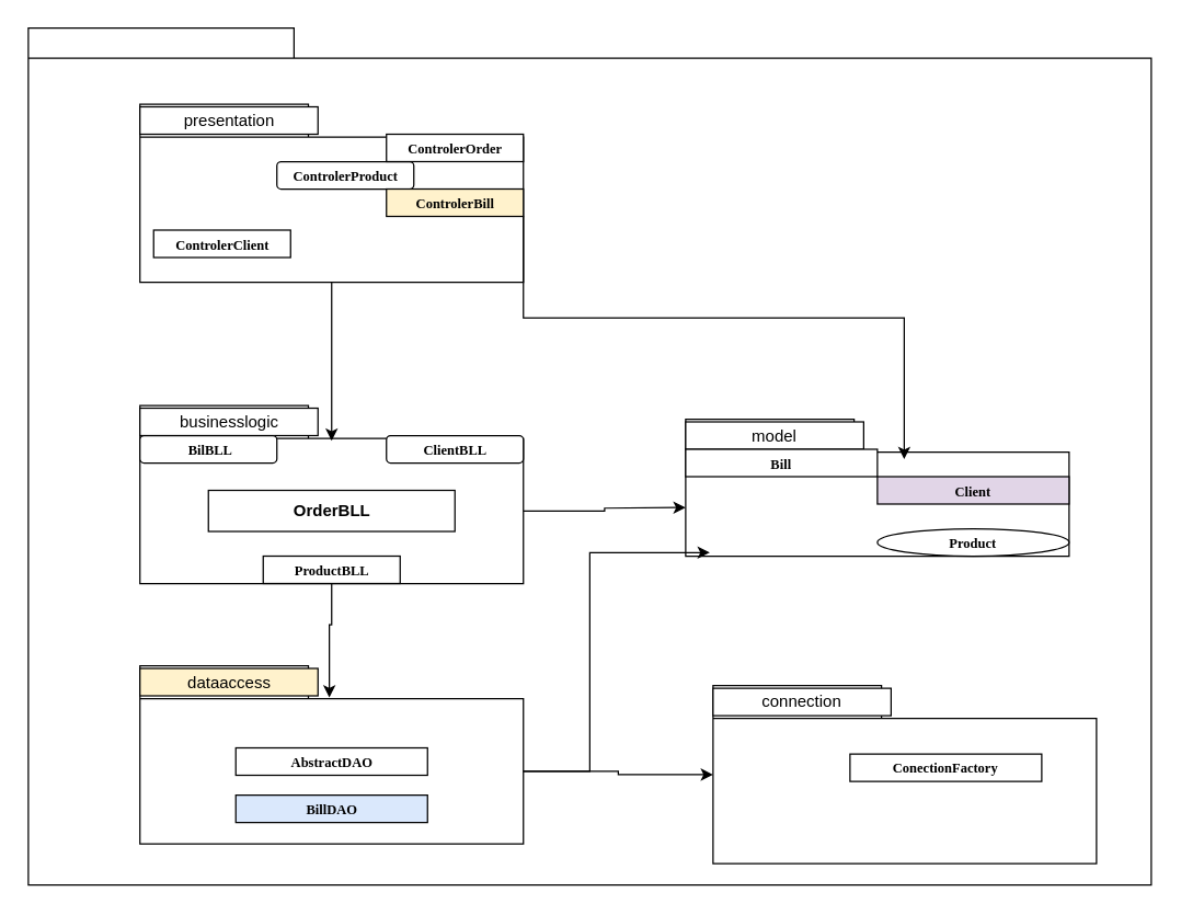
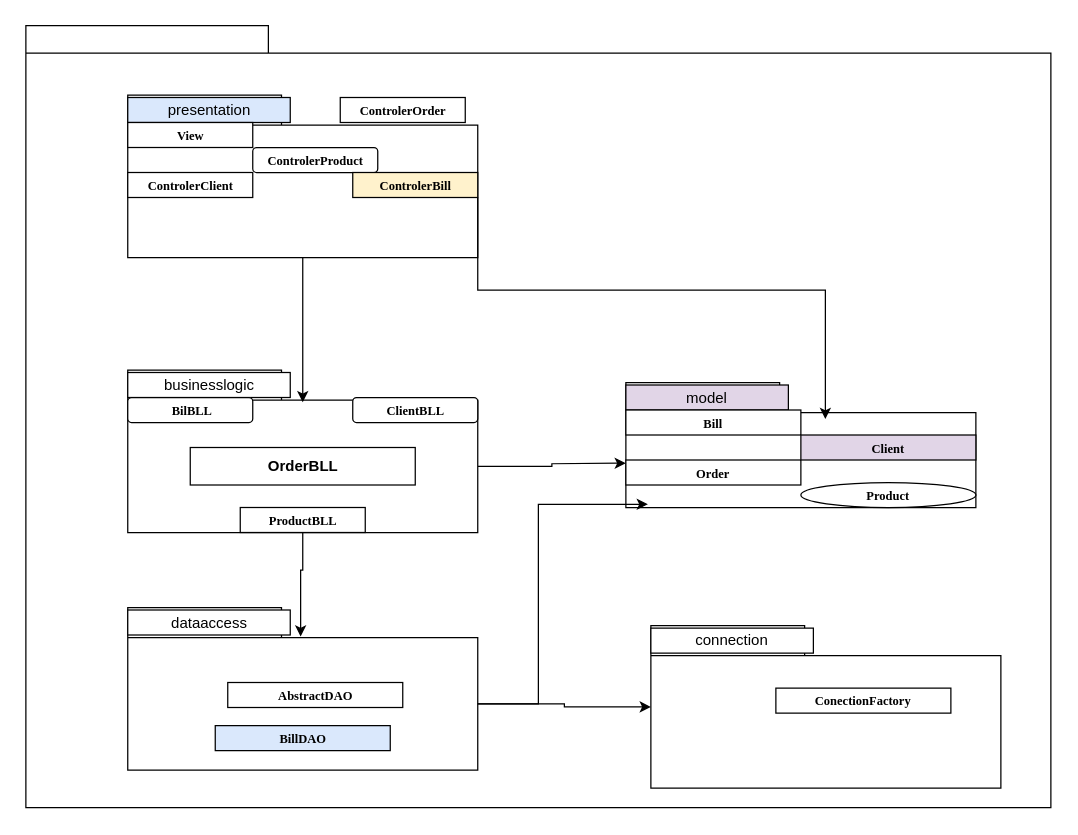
  <mxCell id="0" />
  <mxCell id="1" parent="0" />
  <mxCell id="2" value="" style="shape=folder;fontStyle=1;spacingTop=10;tabWidth=194;tabHeight=22;tabPosition=left;html=1;rounded=0;shadow=0;comic=0;labelBackgroundColor=none;strokeWidth=1;fillColor=none;fontFamily=Verdana;fontSize=10;align=center;" parent="1" vertex="1"><mxGeometry x="20" y="20" width="820" height="625.5" as="geometry" /></mxCell>
  <mxCell id="3" value="" style="group" parent="1" vertex="1" connectable="0"><mxGeometry x="101.5" y="75.5" width="280" height="130" as="geometry" /></mxCell>
  <mxCell id="4" value="" style="shape=folder;fontStyle=1;spacingTop=10;tabWidth=123;tabHeight=24;tabPosition=left;html=1;rounded=0;shadow=0;comic=0;labelBackgroundColor=none;strokeWidth=1;fontFamily=Verdana;fontSize=10;align=center;" parent="3" vertex="1"><mxGeometry width="280" height="130" as="geometry" /></mxCell>
  <mxCell id="5" value="" style="triangle;whiteSpace=wrap;html=1;rounded=0;shadow=0;comic=0;labelBackgroundColor=none;strokeWidth=1;fontFamily=Verdana;fontSize=10;align=center;rotation=-90;" parent="3" vertex="1"><mxGeometry x="96" y="2" width="15" height="20" as="geometry" /></mxCell>
- <mxCell id="6" value="presentation" style="rounded=0;whiteSpace=wrap;html=1;" parent="3" vertex="1"><mxGeometry y="2" width="130" height="20" as="geometry" /></mxCell>
+ <mxCell id="6" value="presentation" style="rounded=0;whiteSpace=wrap;html=1;fillColor=#dae8fc;" parent="3" vertex="1"><mxGeometry y="2" width="130" height="20" as="geometry" /></mxCell>
+ <mxCell id="7" value="&lt;span style=&quot;font-family: Verdana; font-size: 10px; font-weight: 700; text-wrap-mode: nowrap;&quot;&gt;View&lt;/span&gt;" style="rounded=0;whiteSpace=wrap;html=1;" parent="3" vertex="1"><mxGeometry y="22" width="100" height="20" as="geometry" /></mxCell>
  <mxCell id="8" value="&lt;span style=&quot;font-family: Verdana; font-size: 10px; font-weight: 700; text-wrap-mode: nowrap;&quot;&gt;ControlerProduct&lt;/span&gt;" style="whiteSpace=wrap;html=1;rounded=1;" parent="3" vertex="1"><mxGeometry x="100" y="42" width="100" height="20" as="geometry" /></mxCell>
- <mxCell id="9" value="&lt;span style=&quot;font-family: Verdana; font-size: 10px; font-weight: 700; text-wrap-mode: nowrap;&quot;&gt;ControlerOrder&lt;/span&gt;" style="rounded=0;whiteSpace=wrap;html=1;" parent="3" vertex="1"><mxGeometry x="180" y="22" width="100" height="20" as="geometry" /></mxCell>
- <mxCell id="10" value="&lt;span style=&quot;font-family: Verdana; font-size: 10px; font-weight: 700; text-wrap-mode: nowrap;&quot;&gt;ControlerClient&lt;/span&gt;" style="rounded=0;whiteSpace=wrap;html=1;" parent="3" vertex="1"><mxGeometry x="10" y="92" width="100" height="20" as="geometry" /></mxCell>
+ <mxCell id="9" value="&lt;span style=&quot;font-family: Verdana; font-size: 10px; font-weight: 700; text-wrap-mode: nowrap;&quot;&gt;ControlerOrder&lt;/span&gt;" style="rounded=0;whiteSpace=wrap;html=1;" parent="3" vertex="1"><mxGeometry x="170" y="2" width="100" height="20" as="geometry" /></mxCell>
+ <mxCell id="10" value="&lt;span style=&quot;font-family: Verdana; font-size: 10px; font-weight: 700; text-wrap-mode: nowrap;&quot;&gt;ControlerClient&lt;/span&gt;" style="rounded=0;whiteSpace=wrap;html=1;" parent="3" vertex="1"><mxGeometry y="62" width="100" height="20" as="geometry" /></mxCell>
  <mxCell id="11" value="&lt;span style=&quot;font-family: Verdana; font-size: 10px; font-weight: 700; text-wrap-mode: nowrap;&quot;&gt;ControlerBill&lt;/span&gt;" style="rounded=0;whiteSpace=wrap;html=1;fillColor=#fff2cc;" parent="3" vertex="1"><mxGeometry x="180" y="62" width="100" height="20" as="geometry" /></mxCell>
  <mxCell id="12" value="" style="group" parent="1" vertex="1" connectable="0"><mxGeometry x="101.5" y="295.5" width="280" height="130" as="geometry" /></mxCell>
  <mxCell id="13" style="edgeStyle=orthogonalEdgeStyle;rounded=0;orthogonalLoop=1;jettySize=auto;html=1;exitX=0;exitY=0;exitDx=280;exitDy=77;exitPerimeter=0;" parent="12" source="14" edge="1"><mxGeometry relative="1" as="geometry"><mxPoint x="398.5" y="74.5" as="targetPoint" /></mxGeometry></mxCell>
  <mxCell id="14" value="" style="shape=folder;fontStyle=1;spacingTop=10;tabWidth=123;tabHeight=24;tabPosition=left;html=1;rounded=0;shadow=0;comic=0;labelBackgroundColor=none;strokeWidth=1;fontFamily=Verdana;fontSize=10;align=center;" parent="12" vertex="1"><mxGeometry width="280" height="130" as="geometry" /></mxCell>
  <mxCell id="15" value="" style="triangle;whiteSpace=wrap;html=1;rounded=0;shadow=0;comic=0;labelBackgroundColor=none;strokeWidth=1;fontFamily=Verdana;fontSize=10;align=center;rotation=-90;" parent="12" vertex="1"><mxGeometry x="96" y="2" width="15" height="20" as="geometry" /></mxCell>
  <mxCell id="16" value="businesslogic" style="rounded=0;whiteSpace=wrap;html=1;" parent="12" vertex="1"><mxGeometry y="2" width="130" height="20" as="geometry" /></mxCell>
  <mxCell id="17" value="&lt;font face=&quot;Verdana&quot;&gt;&lt;span style=&quot;font-size: 10px; text-wrap-mode: nowrap;&quot;&gt;&lt;b&gt;&amp;nbsp;BilBLL&lt;/b&gt;&lt;/span&gt;&lt;/font&gt;" style="whiteSpace=wrap;html=1;rounded=1;" parent="12" vertex="1"><mxGeometry y="22" width="100" height="20" as="geometry" /></mxCell>
  <mxCell id="18" value="&lt;span style=&quot;font-family: Verdana; font-size: 10px; font-weight: 700; text-wrap-mode: nowrap;&quot;&gt;ClientBLL&lt;/span&gt;" style="whiteSpace=wrap;html=1;rounded=1;" parent="12" vertex="1"><mxGeometry x="180" y="22" width="100" height="20" as="geometry" /></mxCell>
  <mxCell id="19" value="&lt;b&gt;OrderBLL&lt;/b&gt;" style="rounded=0;whiteSpace=wrap;html=1;" parent="12" vertex="1"><mxGeometry x="50" y="62" width="180" height="30" as="geometry" /></mxCell>
  <mxCell id="20" value="&lt;span style=&quot;font-family: Verdana; font-size: 10px; font-weight: 700; text-wrap-mode: nowrap;&quot;&gt;ProductBLL&lt;/span&gt;" style="rounded=0;whiteSpace=wrap;html=1;" parent="12" vertex="1"><mxGeometry x="90" y="110" width="100" height="20" as="geometry" /></mxCell>
  <mxCell id="21" value="" style="group" parent="1" vertex="1" connectable="0"><mxGeometry x="101.5" y="485.5" width="280" height="130" as="geometry" /></mxCell>
  <mxCell id="22" value="" style="shape=folder;fontStyle=1;spacingTop=10;tabWidth=123;tabHeight=24;tabPosition=left;html=1;rounded=0;shadow=0;comic=0;labelBackgroundColor=none;strokeWidth=1;fontFamily=Verdana;fontSize=10;align=center;" parent="21" vertex="1"><mxGeometry width="280" height="130" as="geometry" /></mxCell>
  <mxCell id="23" value="" style="triangle;whiteSpace=wrap;html=1;rounded=0;shadow=0;comic=0;labelBackgroundColor=none;strokeWidth=1;fontFamily=Verdana;fontSize=10;align=center;rotation=-90;" parent="21" vertex="1"><mxGeometry x="96" y="2" width="15" height="20" as="geometry" /></mxCell>
- <mxCell id="24" value="dataaccess" style="rounded=0;whiteSpace=wrap;html=1;fillColor=#fff2cc;" parent="21" vertex="1"><mxGeometry y="2" width="130" height="20" as="geometry" /></mxCell>
- <mxCell id="25" value="&lt;font face=&quot;Verdana&quot;&gt;&lt;span style=&quot;font-size: 10px; text-wrap-mode: nowrap;&quot;&gt;&lt;b&gt;AbstractDAO&lt;/b&gt;&lt;/span&gt;&lt;/font&gt;" style="rounded=0;whiteSpace=wrap;html=1;" parent="21" vertex="1"><mxGeometry x="70" y="60" width="140" height="20" as="geometry" /></mxCell>
+ <mxCell id="24" value="dataaccess" style="rounded=0;whiteSpace=wrap;html=1;" parent="21" vertex="1"><mxGeometry y="2" width="130" height="20" as="geometry" /></mxCell>
+ <mxCell id="25" value="&lt;font face=&quot;Verdana&quot;&gt;&lt;span style=&quot;font-size: 10px; text-wrap-mode: nowrap;&quot;&gt;&lt;b&gt;AbstractDAO&lt;/b&gt;&lt;/span&gt;&lt;/font&gt;" style="rounded=0;whiteSpace=wrap;html=1;" parent="21" vertex="1"><mxGeometry x="80" y="60" width="140" height="20" as="geometry" /></mxCell>
  <mxCell id="26" value="&lt;font face=&quot;Verdana&quot;&gt;&lt;span style=&quot;font-size: 10px; text-wrap-mode: nowrap;&quot;&gt;&lt;b&gt;BillDAO&lt;/b&gt;&lt;/span&gt;&lt;/font&gt;" style="rounded=0;whiteSpace=wrap;html=1;fillColor=#dae8fc;" parent="21" vertex="1"><mxGeometry x="70" y="94.5" width="140" height="20" as="geometry" /></mxCell>
  <mxCell id="27" value="" style="group" parent="1" vertex="1" connectable="0"><mxGeometry x="500" y="305.5" width="280" height="130" as="geometry" /></mxCell>
  <mxCell id="28" value="" style="shape=folder;fontStyle=1;spacingTop=10;tabWidth=123;tabHeight=24;tabPosition=left;html=1;rounded=0;shadow=0;comic=0;labelBackgroundColor=none;strokeWidth=1;fontFamily=Verdana;fontSize=10;align=center;" parent="27" vertex="1"><mxGeometry width="280" height="100" as="geometry" /></mxCell>
  <mxCell id="29" value="" style="triangle;whiteSpace=wrap;html=1;rounded=0;shadow=0;comic=0;labelBackgroundColor=none;strokeWidth=1;fontFamily=Verdana;fontSize=10;align=center;rotation=-90;" parent="27" vertex="1"><mxGeometry x="96" y="2" width="15" height="20" as="geometry" /></mxCell>
- <mxCell id="30" value="model" style="rounded=0;whiteSpace=wrap;html=1;" parent="27" vertex="1"><mxGeometry y="2" width="130" height="20" as="geometry" /></mxCell>
+ <mxCell id="30" value="model" style="rounded=0;whiteSpace=wrap;html=1;fillColor=#e1d5e7;" parent="27" vertex="1"><mxGeometry y="2" width="130" height="20" as="geometry" /></mxCell>
  <mxCell id="31" value="&lt;font face=&quot;Verdana&quot;&gt;&lt;span style=&quot;font-size: 10px; text-wrap-mode: nowrap;&quot;&gt;&lt;b&gt;Bill&lt;/b&gt;&lt;/span&gt;&lt;/font&gt;" style="rounded=0;whiteSpace=wrap;html=1;" parent="27" vertex="1"><mxGeometry y="22" width="140" height="20" as="geometry" /></mxCell>
+ <mxCell id="32" value="&lt;font face=&quot;Verdana&quot;&gt;&lt;span style=&quot;font-size: 10px; text-wrap-mode: nowrap;&quot;&gt;&lt;b&gt;Order&lt;/b&gt;&lt;/span&gt;&lt;/font&gt;" style="rounded=0;whiteSpace=wrap;html=1;" parent="27" vertex="1"><mxGeometry y="62" width="140" height="20" as="geometry" /></mxCell>
  <mxCell id="33" value="&lt;font face=&quot;Verdana&quot;&gt;&lt;span style=&quot;font-size: 10px; text-wrap-mode: nowrap;&quot;&gt;&lt;b&gt;Client&lt;/b&gt;&lt;/span&gt;&lt;/font&gt;" style="rounded=0;whiteSpace=wrap;html=1;fillColor=#e1d5e7;" parent="27" vertex="1"><mxGeometry x="140" y="42" width="140" height="20" as="geometry" /></mxCell>
  <mxCell id="34" value="&lt;font face=&quot;Verdana&quot;&gt;&lt;span style=&quot;font-size: 10px; text-wrap-mode: nowrap;&quot;&gt;&lt;b&gt;Product&lt;/b&gt;&lt;/span&gt;&lt;/font&gt;" style="ellipse;whiteSpace=wrap;html=1;" parent="27" vertex="1"><mxGeometry x="140" y="80" width="140" height="20" as="geometry" /></mxCell>
  <mxCell id="35" value="" style="group" parent="1" vertex="1" connectable="0"><mxGeometry x="520" y="500" width="280" height="130" as="geometry" /></mxCell>
  <mxCell id="36" value="" style="shape=folder;fontStyle=1;spacingTop=10;tabWidth=123;tabHeight=24;tabPosition=left;html=1;rounded=0;shadow=0;comic=0;labelBackgroundColor=none;strokeWidth=1;fontFamily=Verdana;fontSize=10;align=center;" parent="35" vertex="1"><mxGeometry width="280" height="130" as="geometry" /></mxCell>
  <mxCell id="37" value="" style="triangle;whiteSpace=wrap;html=1;rounded=0;shadow=0;comic=0;labelBackgroundColor=none;strokeWidth=1;fontFamily=Verdana;fontSize=10;align=center;rotation=-90;" parent="35" vertex="1"><mxGeometry x="96" y="2" width="15" height="20" as="geometry" /></mxCell>
  <mxCell id="38" value="connection" style="rounded=0;whiteSpace=wrap;html=1;" parent="35" vertex="1"><mxGeometry y="2" width="130" height="20" as="geometry" /></mxCell>
  <mxCell id="39" value="&lt;font face=&quot;Verdana&quot;&gt;&lt;span style=&quot;font-size: 10px; text-wrap-mode: nowrap;&quot;&gt;&lt;b&gt;ConectionFactory&lt;/b&gt;&lt;/span&gt;&lt;/font&gt;" style="rounded=0;whiteSpace=wrap;html=1;" parent="35" vertex="1"><mxGeometry x="100" y="50" width="140" height="20" as="geometry" /></mxCell>
  <mxCell id="40" style="edgeStyle=orthogonalEdgeStyle;rounded=0;orthogonalLoop=1;jettySize=auto;html=1;exitX=0;exitY=0;exitDx=280;exitDy=77;exitPerimeter=0;" parent="1" source="22" target="36" edge="1"><mxGeometry relative="1" as="geometry" /></mxCell>
  <mxCell id="41" style="edgeStyle=orthogonalEdgeStyle;rounded=0;orthogonalLoop=1;jettySize=auto;html=1;exitX=0;exitY=0;exitDx=280;exitDy=77;exitPerimeter=0;entryX=0.063;entryY=0.974;entryDx=0;entryDy=0;entryPerimeter=0;" parent="1" source="22" target="28" edge="1"><mxGeometry relative="1" as="geometry"><Array as="points"><mxPoint x="430" y="563" /><mxPoint x="430" y="403" /></Array></mxGeometry></mxCell>
  <mxCell id="42" style="edgeStyle=orthogonalEdgeStyle;rounded=0;orthogonalLoop=1;jettySize=auto;html=1;exitX=0.5;exitY=1;exitDx=0;exitDy=0;entryX=0.494;entryY=0.179;entryDx=0;entryDy=0;entryPerimeter=0;" parent="1" source="20" target="22" edge="1"><mxGeometry relative="1" as="geometry" /></mxCell>
  <mxCell id="43" style="edgeStyle=orthogonalEdgeStyle;rounded=0;orthogonalLoop=1;jettySize=auto;html=1;exitX=0.5;exitY=1;exitDx=0;exitDy=0;exitPerimeter=0;entryX=0.5;entryY=0.199;entryDx=0;entryDy=0;entryPerimeter=0;" parent="1" source="4" target="14" edge="1"><mxGeometry relative="1" as="geometry" /></mxCell>
  <mxCell id="44" style="edgeStyle=orthogonalEdgeStyle;rounded=0;orthogonalLoop=1;jettySize=auto;html=1;exitX=1;exitY=1;exitDx=0;exitDy=0;entryX=0.57;entryY=0.292;entryDx=0;entryDy=0;entryPerimeter=0;" parent="1" source="11" target="28" edge="1"><mxGeometry relative="1" as="geometry" /></mxCell>
